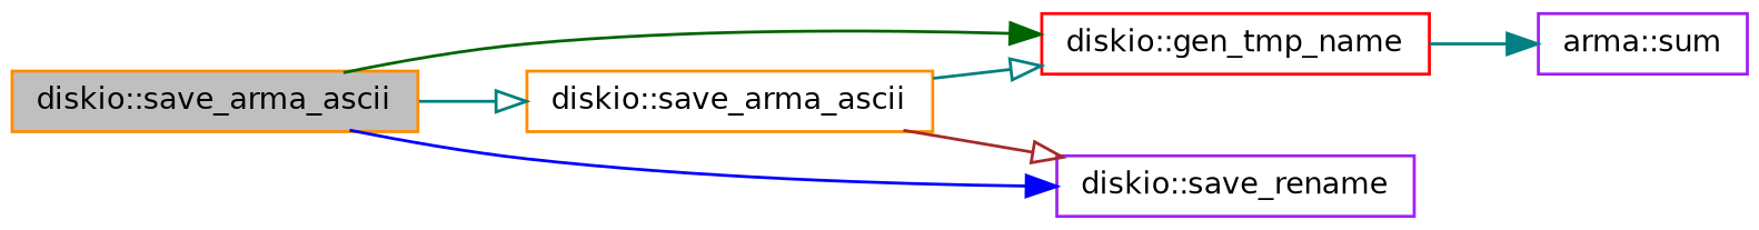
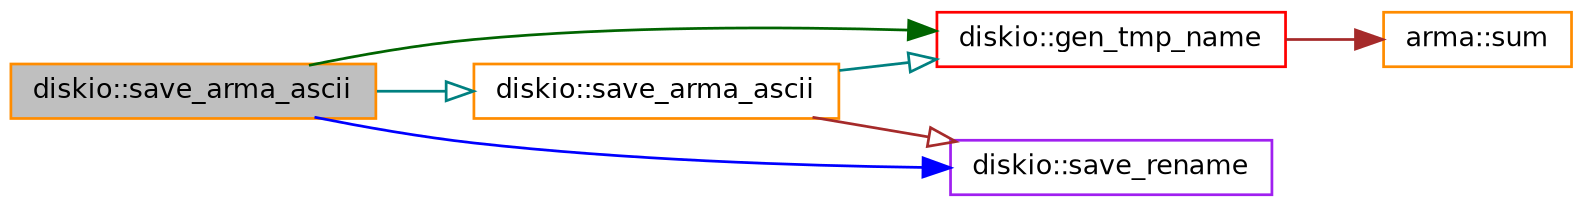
  digraph {
    rankdir=LR
    node [color=darkorange fillcolor=white fontname=Helvetica fontsize=10 shape=record style=filled]
    edge [arrowhead=normal color=teal fontname=Helvetica fontsize=10 labelfontname=Helvetica labelfontsize=10 style=solid]
    n1 [fillcolor=grey75 fontcolor=black height=0.2 label="diskio::save_arma_ascii" width=0.4]
    n2 [color=red height=0.2 label="diskio::gen_tmp_name" width=0.4]
    n3 [height=0.2 label="diskio::save_arma_ascii" width=0.4]
    n4 [color=purple height=0.2 label="diskio::save_rename" width=0.4]
-   n5 [color=purple height=0.2 label="arma::sum" width=0.4]
+   n5 [height=0.2 label="arma::sum" width=0.4]
    n1 -> n2 [color=darkgreen]
    n1 -> n3 [arrowhead=onormal]
    n1 -> n4 [color=blue]
-   n2 -> n5
+   n2 -> n5 [color=brown]
    n3 -> n2 [arrowhead=onormal]
    n3 -> n4 [arrowhead=onormal color=brown]
  }
